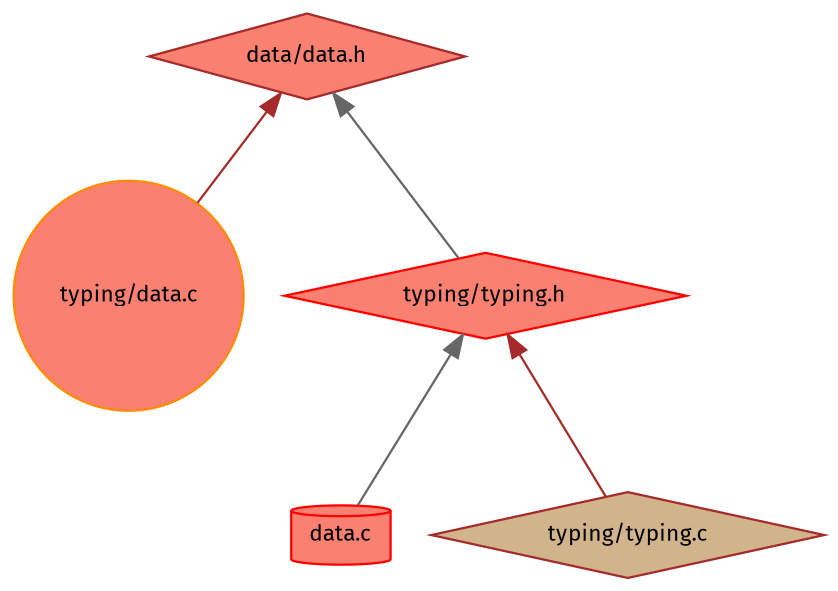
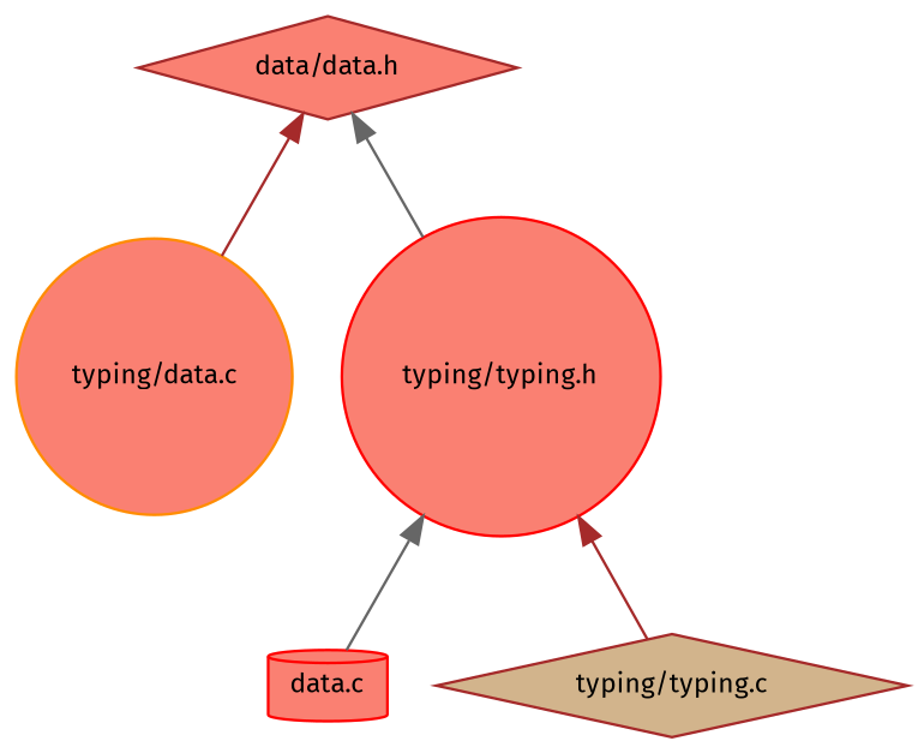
  digraph {
    fontname="Fira Sans"
    node [color=brown fillcolor=salmon fontname="Fira Sans" fontsize=10 shape=diamond style=filled]
    edge [color=brown dir=back fontname="Fira Sans" fontsize=10 labelfontname=Helvetica labelfontsize=10 style=solid]
    n1 [fontcolor=black height=0.2 label="data/data.h" width=0.4]
    n2 [color=darkorange height=0.2 label="typing/data.c" shape=circle width=0.4]
-   n3 [color=red height=0.2 label="typing/typing.h" width=0.4]
+   n3 [color=red height=0.2 label="typing/typing.h" shape=circle width=0.4]
    n4 [color=red height=0.2 label="data.c" shape=cylinder width=0.4]
    n5 [fillcolor=tan height=0.2 label="typing/typing.c" width=0.4]
    n1 -> n2
    n1 -> n3 [color=gray40]
    n3 -> n4 [color=gray40]
    n3 -> n5
  }
